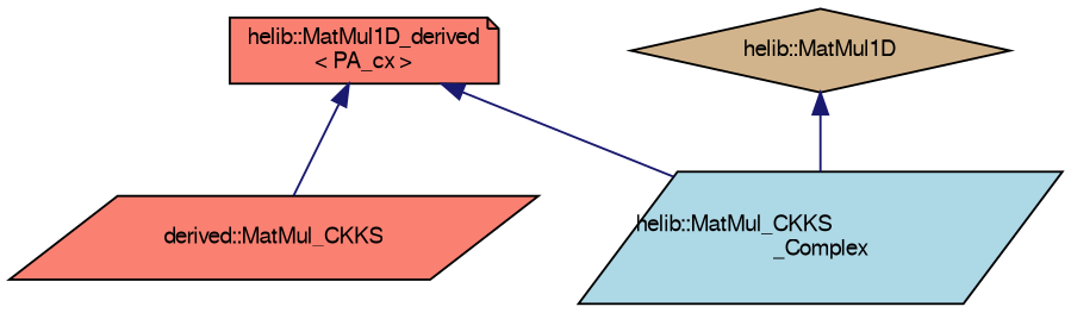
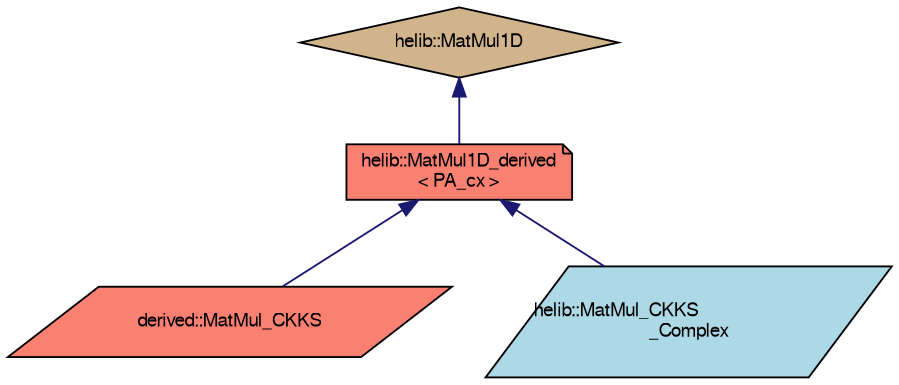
  digraph {
    node [color=black fillcolor=salmon fontname=FreeSans fontsize=10 shape=parallelogram style=filled]
    edge [color=midnightblue dir=back fontname=FreeSans fontsize=10 labelfontname=FreeSans labelfontsize=10 style=solid]
    n1 [fontcolor=black height=0.2 label="helib::MatMul1D_derived\l\< PA_cx \>" shape=note width=0.4]
    n2 [height=0.2 label="derived::MatMul_CKKS" width=0.4]
    n3 [fillcolor=lightblue height=0.2 label="helib::MatMul_CKKS\l_Complex" width=0.4]
    n4 [fillcolor=tan height=0.2 label="helib::MatMul1D" shape=diamond width=0.4]
    n1 -> n2
    n1 -> n3
-   n4 -> n3
+   n4 -> n1
  }
